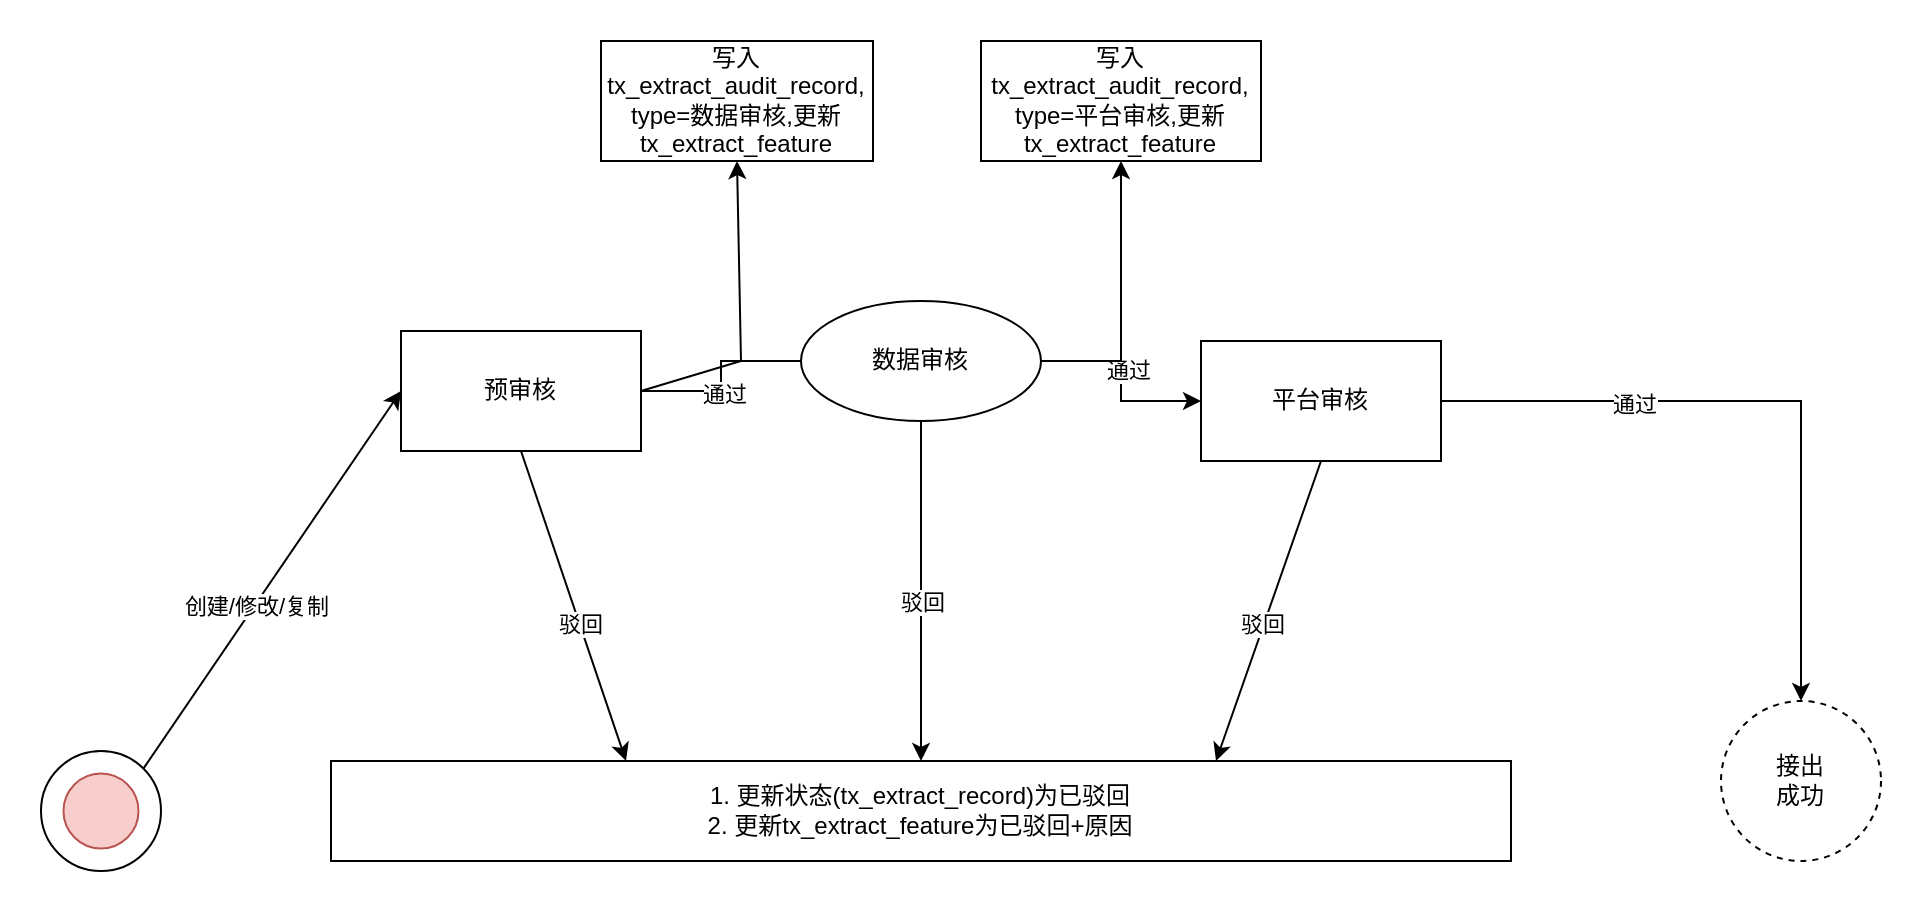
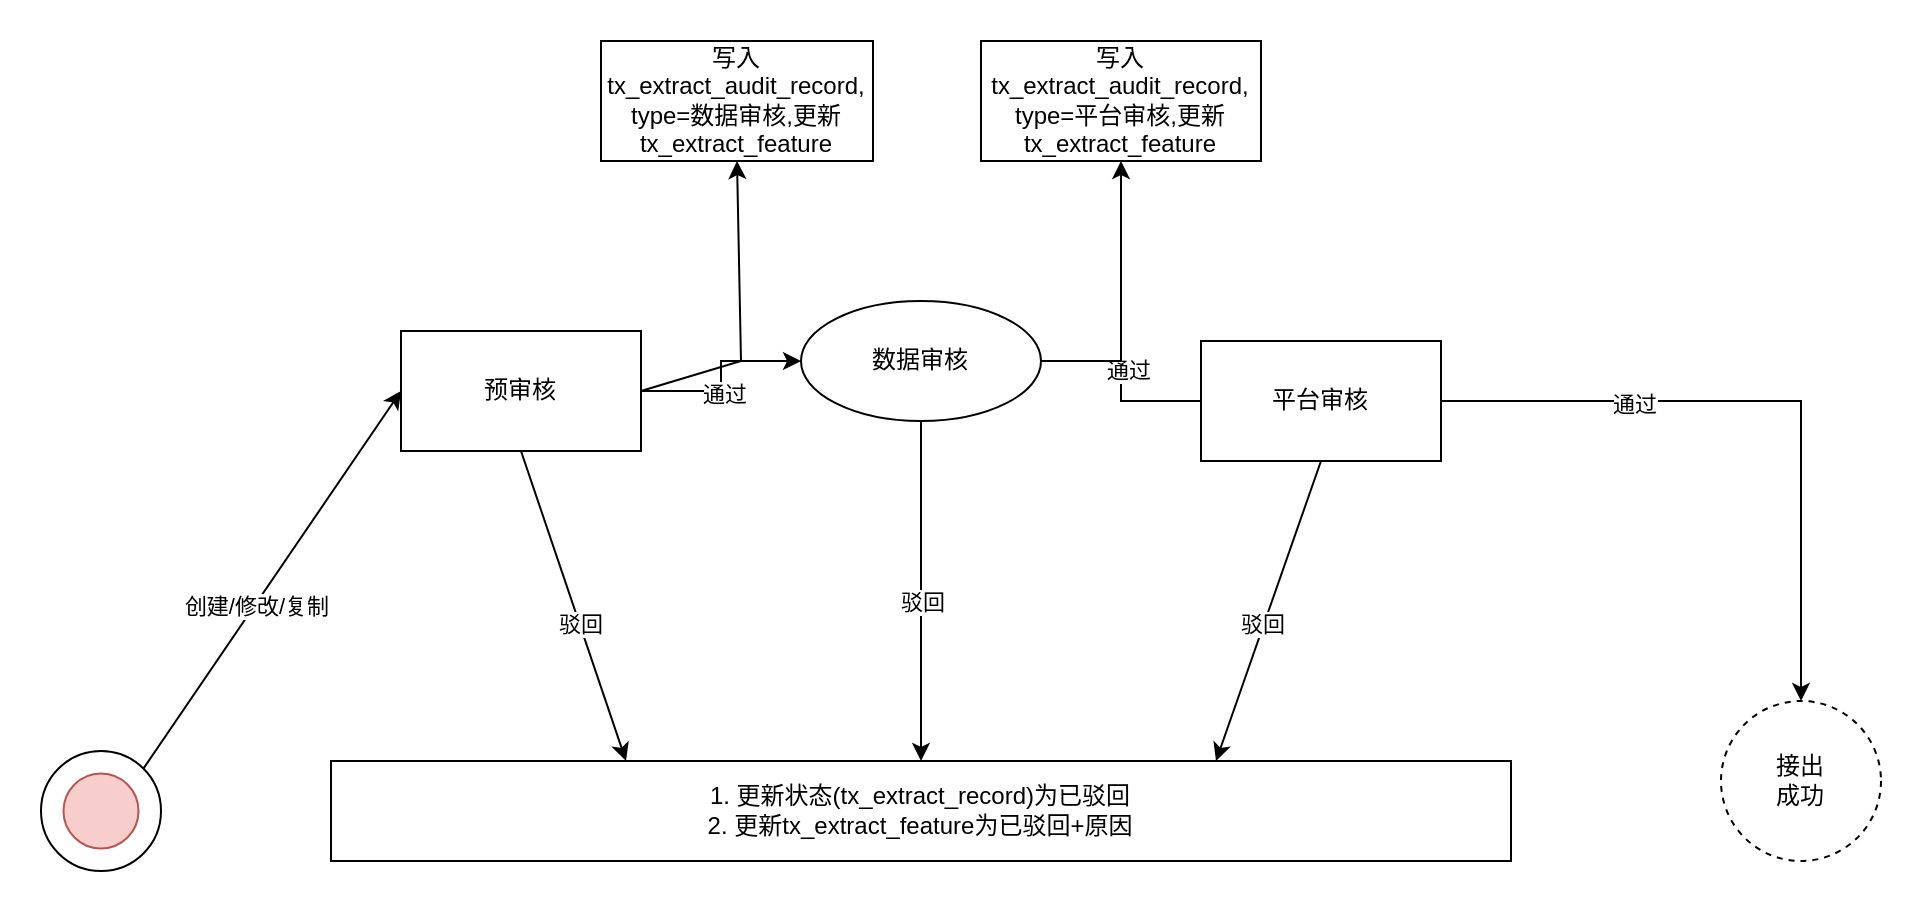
  <mxCell id="0" />
  <mxCell id="1" parent="0" />
  <mxCell id="2" value="" style="group" vertex="1" connectable="0" parent="1"><mxGeometry x="20" y="375" width="60" height="60" as="geometry" /></mxCell>
  <mxCell id="3" value="" style="ellipse;whiteSpace=wrap;html=1;aspect=fixed;" vertex="1" parent="2"><mxGeometry width="60" height="60" as="geometry" /></mxCell>
  <mxCell id="4" value="" style="ellipse;whiteSpace=wrap;html=1;aspect=fixed;fillColor=#f8cecc;strokeColor=#b85450;" vertex="1" parent="2"><mxGeometry x="11.25" y="11.25" width="37.5" height="37.5" as="geometry" /></mxCell>
- <mxCell id="5" value="" style="edgeStyle=orthogonalEdgeStyle;rounded=0;orthogonalLoop=1;jettySize=auto;html=1;endArrow=none;" edge="1" parent="1" source="7" target="12"><mxGeometry relative="1" as="geometry" /></mxCell>
+ <mxCell id="5" value="" style="edgeStyle=orthogonalEdgeStyle;rounded=0;orthogonalLoop=1;jettySize=auto;html=1;" edge="1" parent="1" source="7" target="12"><mxGeometry relative="1" as="geometry" /></mxCell>
  <mxCell id="6" value="通过" style="edgeLabel;html=1;align=center;verticalAlign=middle;resizable=0;points=[];" vertex="1" connectable="0" parent="5"><mxGeometry x="-0.15" y="-1" relative="1" as="geometry"><mxPoint y="1" as="offset" /></mxGeometry></mxCell>
  <mxCell id="7" value="预审核" style="rounded=0;whiteSpace=wrap;html=1;" vertex="1" parent="1"><mxGeometry x="200" y="165" width="120" height="60" as="geometry" /></mxCell>
  <mxCell id="8" value="" style="endArrow=classic;html=1;rounded=0;entryX=0;entryY=0.5;entryDx=0;entryDy=0;exitX=1;exitY=0;exitDx=0;exitDy=0;" edge="1" parent="1" source="3" target="7"><mxGeometry width="50" height="50" relative="1" as="geometry"><mxPoint x="120" y="250" as="sourcePoint" /><mxPoint x="170" y="200" as="targetPoint" /></mxGeometry></mxCell>
  <mxCell id="9" value="创建/修改/复制" style="edgeLabel;html=1;align=center;verticalAlign=middle;resizable=0;points=[];" vertex="1" connectable="0" parent="8"><mxGeometry x="-0.134" y="-1" relative="1" as="geometry"><mxPoint as="offset" /></mxGeometry></mxCell>
- <mxCell id="10" value="" style="edgeStyle=orthogonalEdgeStyle;rounded=0;orthogonalLoop=1;jettySize=auto;html=1;" edge="1" parent="1" source="12" target="13"><mxGeometry relative="1" as="geometry" /></mxCell>
+ <mxCell id="10" value="" style="edgeStyle=orthogonalEdgeStyle;rounded=0;orthogonalLoop=1;jettySize=auto;html=1;endArrow=none;" edge="1" parent="1" source="12" target="13"><mxGeometry relative="1" as="geometry" /></mxCell>
  <mxCell id="11" value="通过" style="edgeLabel;html=1;align=center;verticalAlign=middle;resizable=0;points=[];" vertex="1" connectable="0" parent="10"><mxGeometry x="-0.15" y="3" relative="1" as="geometry"><mxPoint y="1" as="offset" /></mxGeometry></mxCell>
  <mxCell id="12" value="数据审核" style="ellipse;whiteSpace=wrap;html=1;" vertex="1" parent="1"><mxGeometry x="400" y="150" width="120" height="60" as="geometry" /></mxCell>
  <mxCell id="13" value="平台审核" style="rounded=0;whiteSpace=wrap;html=1;" vertex="1" parent="1"><mxGeometry x="600" y="170" width="120" height="60" as="geometry" /></mxCell>
  <mxCell id="14" value="接出&lt;br&gt;成功" style="ellipse;whiteSpace=wrap;html=1;aspect=fixed;dashed=1;" vertex="1" parent="1"><mxGeometry x="860" y="350" width="80" height="80" as="geometry" /></mxCell>
  <mxCell id="15" value="" style="edgeStyle=orthogonalEdgeStyle;rounded=0;orthogonalLoop=1;jettySize=auto;html=1;entryX=0.5;entryY=0;entryDx=0;entryDy=0;exitX=1;exitY=0.5;exitDx=0;exitDy=0;" edge="1" parent="1" source="13" target="14"><mxGeometry relative="1" as="geometry"><mxPoint x="530" y="190" as="sourcePoint" /><mxPoint x="610" y="190" as="targetPoint" /></mxGeometry></mxCell>
  <mxCell id="16" value="通过" style="edgeLabel;html=1;align=center;verticalAlign=middle;resizable=0;points=[];" vertex="1" connectable="0" parent="15"><mxGeometry x="-0.418" relative="1" as="geometry"><mxPoint y="1" as="offset" /></mxGeometry></mxCell>
  <mxCell id="17" value="" style="endArrow=classic;html=1;rounded=0;exitX=0.5;exitY=1;exitDx=0;exitDy=0;entryX=0.25;entryY=0;entryDx=0;entryDy=0;" edge="1" parent="1" source="7" target="19"><mxGeometry width="50" height="50" relative="1" as="geometry"><mxPoint x="310" y="290" as="sourcePoint" /><mxPoint x="250" y="340" as="targetPoint" /></mxGeometry></mxCell>
  <mxCell id="18" value="驳回" style="edgeLabel;html=1;align=center;verticalAlign=middle;resizable=0;points=[];" vertex="1" connectable="0" parent="17"><mxGeometry x="0.117" relative="1" as="geometry"><mxPoint as="offset" /></mxGeometry></mxCell>
  <mxCell id="19" value="1. 更新状态(tx_extract_record)为已驳回&lt;br&gt;2. 更新tx_extract_feature为已驳回+原因" style="rounded=0;whiteSpace=wrap;html=1;" vertex="1" parent="1"><mxGeometry x="165" y="380" width="590" height="50" as="geometry" /></mxCell>
  <mxCell id="20" value="" style="endArrow=classic;html=1;rounded=0;exitX=0.5;exitY=1;exitDx=0;exitDy=0;" edge="1" parent="1" source="12" target="19"><mxGeometry width="50" height="50" relative="1" as="geometry"><mxPoint x="270" y="220" as="sourcePoint" /><mxPoint x="266.25" y="420" as="targetPoint" /></mxGeometry></mxCell>
  <mxCell id="21" value="驳回" style="edgeLabel;html=1;align=center;verticalAlign=middle;resizable=0;points=[];" vertex="1" connectable="0" parent="20"><mxGeometry x="0.059" relative="1" as="geometry"><mxPoint as="offset" /></mxGeometry></mxCell>
  <mxCell id="22" value="" style="endArrow=classic;html=1;rounded=0;exitX=0.5;exitY=1;exitDx=0;exitDy=0;entryX=0.75;entryY=0;entryDx=0;entryDy=0;" edge="1" parent="1" source="13" target="19"><mxGeometry width="50" height="50" relative="1" as="geometry"><mxPoint x="280" y="230" as="sourcePoint" /><mxPoint x="276.25" y="430" as="targetPoint" /></mxGeometry></mxCell>
  <mxCell id="23" value="驳回" style="edgeLabel;html=1;align=center;verticalAlign=middle;resizable=0;points=[];" vertex="1" connectable="0" parent="22"><mxGeometry x="0.098" y="-1" relative="1" as="geometry"><mxPoint as="offset" /></mxGeometry></mxCell>
  <mxCell id="24" value="写入tx_extract_audit_record, type=数据审核,更新tx_extract_feature" style="rounded=0;whiteSpace=wrap;html=1;" vertex="1" parent="1"><mxGeometry x="300" y="20" width="136" height="60" as="geometry" /></mxCell>
  <mxCell id="25" value="" style="endArrow=classic;html=1;rounded=0;exitX=1;exitY=0.5;exitDx=0;exitDy=0;entryX=0.5;entryY=1;entryDx=0;entryDy=0;" edge="1" parent="1" source="7" target="24"><mxGeometry width="50" height="50" relative="1" as="geometry"><mxPoint x="140" y="150" as="sourcePoint" /><mxPoint x="190" y="100" as="targetPoint" /><Array as="points"><mxPoint x="370" y="180" /></Array></mxGeometry></mxCell>
  <mxCell id="26" value="写入tx_extract_audit_record, type=平台审核,更新tx_extract_feature" style="rounded=0;whiteSpace=wrap;html=1;" vertex="1" parent="1"><mxGeometry x="490" y="20" width="140" height="60" as="geometry" /></mxCell>
  <mxCell id="27" value="" style="endArrow=classic;html=1;rounded=0;exitX=1;exitY=0.5;exitDx=0;exitDy=0;entryX=0.5;entryY=1;entryDx=0;entryDy=0;" edge="1" parent="1" source="12" target="26"><mxGeometry width="50" height="50" relative="1" as="geometry"><mxPoint x="530" y="160" as="sourcePoint" /><mxPoint x="581" y="60" as="targetPoint" /><Array as="points"><mxPoint x="560" y="180" /></Array></mxGeometry></mxCell>
